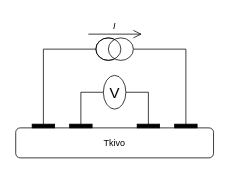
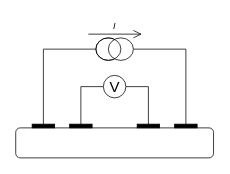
  <mxCell id="0" />
  <mxCell id="1" parent="0" />
  <mxCell id="2" value="" style="rounded=1;whiteSpace=wrap;html=1;" vertex="1" parent="1"><mxGeometry x="20.13" y="170" width="263.75" height="40" as="geometry" /></mxCell>
  <mxCell id="3" style="edgeStyle=orthogonalEdgeStyle;rounded=0;orthogonalLoop=1;jettySize=auto;html=1;exitX=1;exitY=0.5;exitDx=0;exitDy=0;entryX=0.5;entryY=0;entryDx=0;entryDy=0;endArrow=none;endFill=0;" edge="1" parent="1" source="5" target="11"><mxGeometry relative="1" as="geometry" /></mxCell>
  <mxCell id="4" style="edgeStyle=orthogonalEdgeStyle;rounded=0;orthogonalLoop=1;jettySize=auto;html=1;exitX=0;exitY=0.5;exitDx=0;exitDy=0;entryX=0.5;entryY=0;entryDx=0;entryDy=0;endArrow=none;endFill=0;" edge="1" parent="1" source="5" target="10"><mxGeometry relative="1" as="geometry" /></mxCell>
- <mxCell id="5" value="V" style="verticalLabelPosition=middle;shadow=0;dashed=0;align=center;html=1;verticalAlign=middle;strokeWidth=1;shape=ellipse;aspect=fixed;fontSize=20;" vertex="1" parent="1"><mxGeometry x="137" y="100" width="30" height="45" as="geometry" /></mxCell>
+ <mxCell id="5" value="V" style="verticalLabelPosition=middle;shadow=0;dashed=0;align=center;html=1;verticalAlign=middle;strokeWidth=1;shape=ellipse;aspect=fixed;fontSize=20;" vertex="1" parent="1"><mxGeometry x="137" y="100" width="30" height="30" as="geometry" /></mxCell>
  <mxCell id="6" style="edgeStyle=orthogonalEdgeStyle;rounded=0;orthogonalLoop=1;jettySize=auto;html=1;exitX=0.5;exitY=0;exitDx=0;exitDy=0;exitPerimeter=0;entryX=0.5;entryY=0;entryDx=0;entryDy=0;endArrow=none;endFill=0;" edge="1" parent="1" source="8" target="13"><mxGeometry relative="1" as="geometry" /></mxCell>
  <mxCell id="7" style="edgeStyle=orthogonalEdgeStyle;rounded=0;orthogonalLoop=1;jettySize=auto;html=1;exitX=0.5;exitY=1;exitDx=0;exitDy=0;exitPerimeter=0;entryX=0.5;entryY=0;entryDx=0;entryDy=0;endArrow=none;endFill=0;" edge="1" parent="1" source="8" target="12"><mxGeometry relative="1" as="geometry" /></mxCell>
  <mxCell id="8" value="" style="pointerEvents=1;verticalLabelPosition=bottom;shadow=0;dashed=0;align=center;html=1;verticalAlign=top;shape=mxgraph.electrical.signal_sources.current_source;direction=south;" vertex="1" parent="1"><mxGeometry x="127" y="50" width="50" height="30" as="geometry" /></mxCell>
  <mxCell id="9" value="" style="verticalLabelPosition=top;verticalAlign=bottom;shape=mxgraph.electrical.signal_sources.current_flow;shadow=0;dashed=0;align=center;strokeWidth=1;html=1;direction=east;" vertex="1" parent="1"><mxGeometry x="117" y="40" width="70" height="10" as="geometry" /></mxCell>
  <mxCell id="10" value="" style="rounded=0;whiteSpace=wrap;html=1;fillColor=#000000;" vertex="1" parent="1"><mxGeometry x="92" y="165" width="30" height="5" as="geometry" /></mxCell>
  <mxCell id="11" value="" style="rounded=0;whiteSpace=wrap;html=1;fillColor=#000000;" vertex="1" parent="1"><mxGeometry x="182" y="165" width="30" height="5" as="geometry" /></mxCell>
  <mxCell id="12" value="" style="rounded=0;whiteSpace=wrap;html=1;fillColor=#000000;" vertex="1" parent="1"><mxGeometry x="42" y="165" width="30" height="5" as="geometry" /></mxCell>
  <mxCell id="13" value="" style="rounded=0;whiteSpace=wrap;html=1;fillColor=#000000;" vertex="1" parent="1"><mxGeometry x="232" y="165" width="30" height="5" as="geometry" /></mxCell>
- <mxCell id="14" value="Tkivo" style="text;html=1;align=center;verticalAlign=middle;whiteSpace=wrap;rounded=0;" vertex="1" parent="1"><mxGeometry x="122" y="175" width="60" height="30" as="geometry" /></mxCell>
  <mxCell id="15" value="I" style="text;html=1;align=center;verticalAlign=middle;whiteSpace=wrap;rounded=0;fontStyle=2" vertex="1" parent="1"><mxGeometry x="122" y="20" width="60" height="30" as="geometry" /></mxCell>
